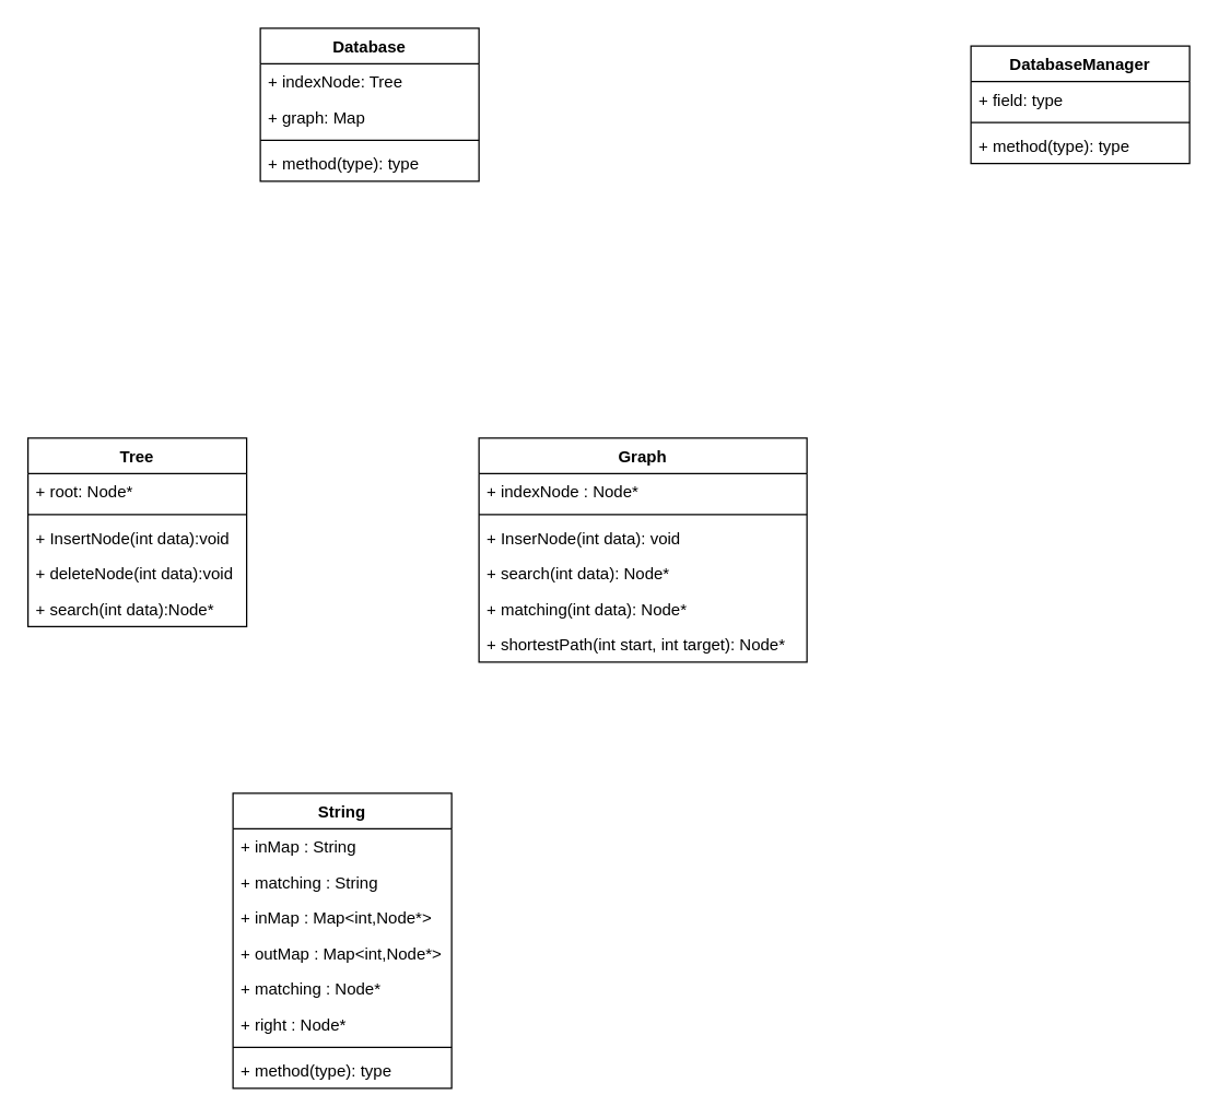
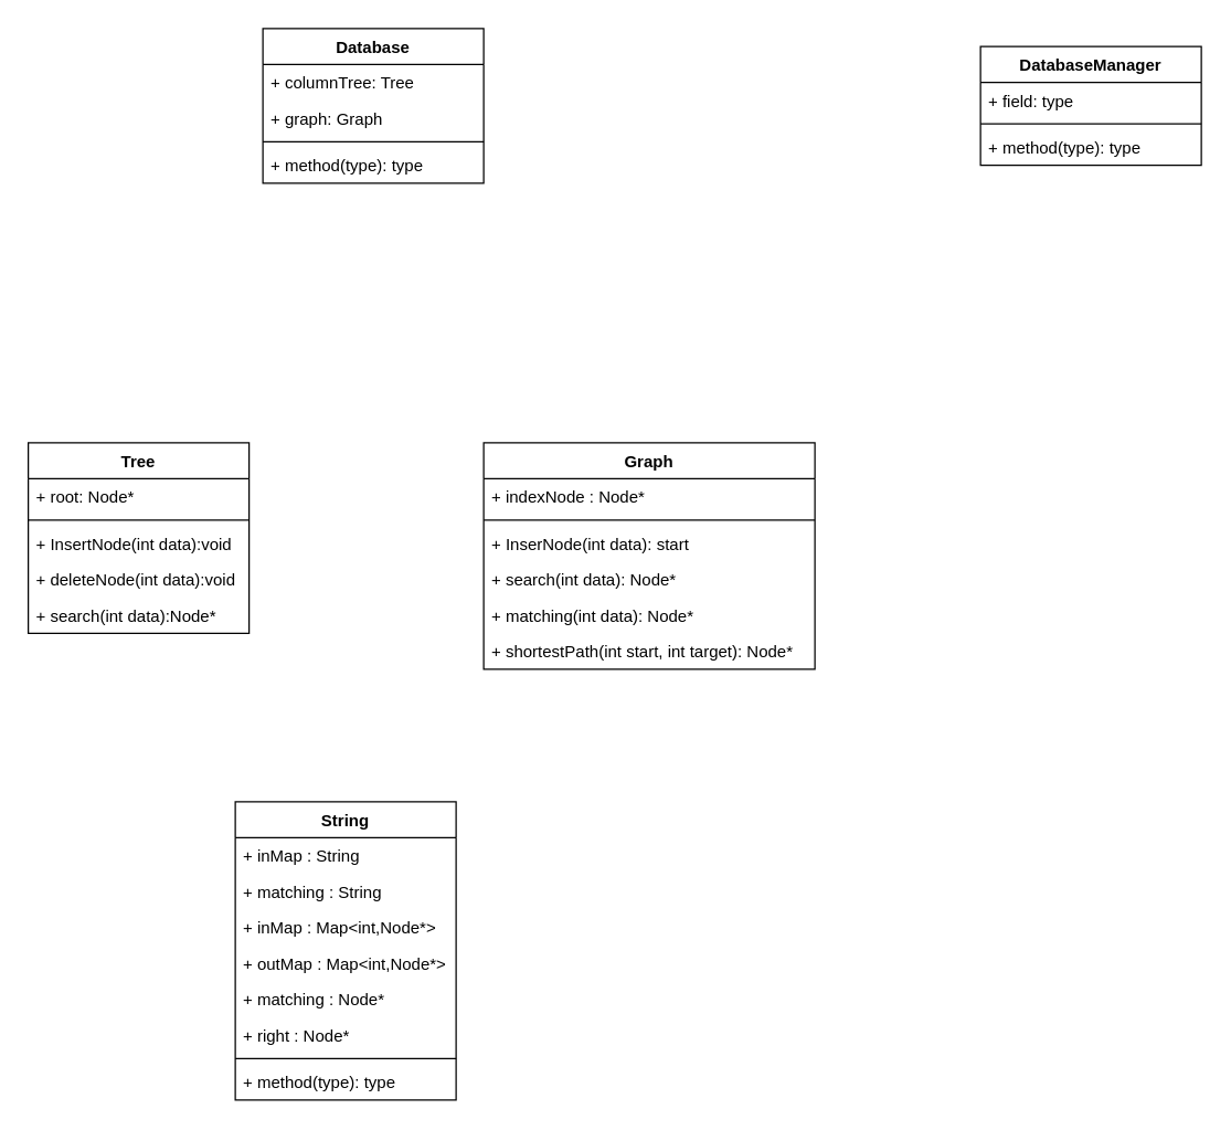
  <mxCell id="0" />
  <mxCell id="1" parent="0" />
  <mxCell id="2" value="String" style="swimlane;fontStyle=1;align=center;verticalAlign=top;childLayout=stackLayout;horizontal=1;startSize=26;horizontalStack=0;resizeParent=1;resizeParentMax=0;resizeLast=0;collapsible=1;marginBottom=0;" vertex="1" parent="1"><mxGeometry x="170" y="580" width="160" height="216" as="geometry" /></mxCell>
  <mxCell id="3" value="+ inMap : String" style="text;strokeColor=none;fillColor=none;align=left;verticalAlign=top;spacingLeft=4;spacingRight=4;overflow=hidden;rotatable=0;points=[[0,0.5],[1,0.5]];portConstraint=eastwest;" vertex="1" parent="2"><mxGeometry y="26" width="160" height="26" as="geometry" /></mxCell>
  <mxCell id="4" value="+ matching : String" style="text;strokeColor=none;fillColor=none;align=left;verticalAlign=top;spacingLeft=4;spacingRight=4;overflow=hidden;rotatable=0;points=[[0,0.5],[1,0.5]];portConstraint=eastwest;" vertex="1" parent="2"><mxGeometry y="52" width="160" height="26" as="geometry" /></mxCell>
  <mxCell id="5" value="+ inMap : Map&lt;int,Node*&gt;" style="text;strokeColor=none;fillColor=none;align=left;verticalAlign=top;spacingLeft=4;spacingRight=4;overflow=hidden;rotatable=0;points=[[0,0.5],[1,0.5]];portConstraint=eastwest;" vertex="1" parent="2"><mxGeometry y="78" width="160" height="26" as="geometry" /></mxCell>
  <mxCell id="6" value="+ outMap : Map&lt;int,Node*&gt;" style="text;strokeColor=none;fillColor=none;align=left;verticalAlign=top;spacingLeft=4;spacingRight=4;overflow=hidden;rotatable=0;points=[[0,0.5],[1,0.5]];portConstraint=eastwest;" vertex="1" parent="2"><mxGeometry y="104" width="160" height="26" as="geometry" /></mxCell>
  <mxCell id="7" value="+ matching : Node*" style="text;strokeColor=none;fillColor=none;align=left;verticalAlign=top;spacingLeft=4;spacingRight=4;overflow=hidden;rotatable=0;points=[[0,0.5],[1,0.5]];portConstraint=eastwest;" vertex="1" parent="2"><mxGeometry y="130" width="160" height="26" as="geometry" /></mxCell>
  <mxCell id="8" value="+ right : Node*" style="text;strokeColor=none;fillColor=none;align=left;verticalAlign=top;spacingLeft=4;spacingRight=4;overflow=hidden;rotatable=0;points=[[0,0.5],[1,0.5]];portConstraint=eastwest;" vertex="1" parent="2"><mxGeometry y="156" width="160" height="26" as="geometry" /></mxCell>
  <mxCell id="9" value="" style="line;strokeWidth=1;fillColor=none;align=left;verticalAlign=middle;spacingTop=-1;spacingLeft=3;spacingRight=3;rotatable=0;labelPosition=right;points=[];portConstraint=eastwest;" vertex="1" parent="2"><mxGeometry y="182" width="160" height="8" as="geometry" /></mxCell>
  <mxCell id="10" value="+ method(type): type" style="text;strokeColor=none;fillColor=none;align=left;verticalAlign=top;spacingLeft=4;spacingRight=4;overflow=hidden;rotatable=0;points=[[0,0.5],[1,0.5]];portConstraint=eastwest;" vertex="1" parent="2"><mxGeometry y="190" width="160" height="26" as="geometry" /></mxCell>
  <mxCell id="11" value="Graph&#10;" style="swimlane;fontStyle=1;align=center;verticalAlign=top;childLayout=stackLayout;horizontal=1;startSize=26;horizontalStack=0;resizeParent=1;resizeParentMax=0;resizeLast=0;collapsible=1;marginBottom=0;" vertex="1" parent="1"><mxGeometry x="350" y="320" width="240" height="164" as="geometry" /></mxCell>
  <mxCell id="12" value="+ indexNode : Node*" style="text;strokeColor=none;fillColor=none;align=left;verticalAlign=top;spacingLeft=4;spacingRight=4;overflow=hidden;rotatable=0;points=[[0,0.5],[1,0.5]];portConstraint=eastwest;" vertex="1" parent="11"><mxGeometry y="26" width="240" height="26" as="geometry" /></mxCell>
  <mxCell id="13" value="" style="line;strokeWidth=1;fillColor=none;align=left;verticalAlign=middle;spacingTop=-1;spacingLeft=3;spacingRight=3;rotatable=0;labelPosition=right;points=[];portConstraint=eastwest;" vertex="1" parent="11"><mxGeometry y="52" width="240" height="8" as="geometry" /></mxCell>
- <mxCell id="14" value="+ InserNode(int data): void" style="text;strokeColor=none;fillColor=none;align=left;verticalAlign=top;spacingLeft=4;spacingRight=4;overflow=hidden;rotatable=0;points=[[0,0.5],[1,0.5]];portConstraint=eastwest;" vertex="1" parent="11"><mxGeometry y="60" width="240" height="26" as="geometry" /></mxCell>
+ <mxCell id="14" value="+ InserNode(int data): start" style="text;strokeColor=none;fillColor=none;align=left;verticalAlign=top;spacingLeft=4;spacingRight=4;overflow=hidden;rotatable=0;points=[[0,0.5],[1,0.5]];portConstraint=eastwest;" vertex="1" parent="11"><mxGeometry y="60" width="240" height="26" as="geometry" /></mxCell>
  <mxCell id="15" value="+ search(int data): Node*" style="text;strokeColor=none;fillColor=none;align=left;verticalAlign=top;spacingLeft=4;spacingRight=4;overflow=hidden;rotatable=0;points=[[0,0.5],[1,0.5]];portConstraint=eastwest;" vertex="1" parent="11"><mxGeometry y="86" width="240" height="26" as="geometry" /></mxCell>
  <mxCell id="16" value="+ matching(int data): Node*" style="text;strokeColor=none;fillColor=none;align=left;verticalAlign=top;spacingLeft=4;spacingRight=4;overflow=hidden;rotatable=0;points=[[0,0.5],[1,0.5]];portConstraint=eastwest;" vertex="1" parent="11"><mxGeometry y="112" width="240" height="26" as="geometry" /></mxCell>
  <mxCell id="17" value="+ shortestPath(int start, int target): Node*" style="text;strokeColor=none;fillColor=none;align=left;verticalAlign=top;spacingLeft=4;spacingRight=4;overflow=hidden;rotatable=0;points=[[0,0.5],[1,0.5]];portConstraint=eastwest;" vertex="1" parent="11"><mxGeometry y="138" width="240" height="26" as="geometry" /></mxCell>
  <mxCell id="18" value="Tree&#10;" style="swimlane;fontStyle=1;align=center;verticalAlign=top;childLayout=stackLayout;horizontal=1;startSize=26;horizontalStack=0;resizeParent=1;resizeParentMax=0;resizeLast=0;collapsible=1;marginBottom=0;" vertex="1" parent="1"><mxGeometry x="20" y="320" width="160" height="138" as="geometry" /></mxCell>
  <mxCell id="19" value="+ root: Node*" style="text;strokeColor=none;fillColor=none;align=left;verticalAlign=top;spacingLeft=4;spacingRight=4;overflow=hidden;rotatable=0;points=[[0,0.5],[1,0.5]];portConstraint=eastwest;" vertex="1" parent="18"><mxGeometry y="26" width="160" height="26" as="geometry" /></mxCell>
  <mxCell id="20" value="" style="line;strokeWidth=1;fillColor=none;align=left;verticalAlign=middle;spacingTop=-1;spacingLeft=3;spacingRight=3;rotatable=0;labelPosition=right;points=[];portConstraint=eastwest;" vertex="1" parent="18"><mxGeometry y="52" width="160" height="8" as="geometry" /></mxCell>
  <mxCell id="21" value="+ InsertNode(int data):void" style="text;strokeColor=none;fillColor=none;align=left;verticalAlign=top;spacingLeft=4;spacingRight=4;overflow=hidden;rotatable=0;points=[[0,0.5],[1,0.5]];portConstraint=eastwest;" vertex="1" parent="18"><mxGeometry y="60" width="160" height="26" as="geometry" /></mxCell>
  <mxCell id="22" value="+ deleteNode(int data):void" style="text;strokeColor=none;fillColor=none;align=left;verticalAlign=top;spacingLeft=4;spacingRight=4;overflow=hidden;rotatable=0;points=[[0,0.5],[1,0.5]];portConstraint=eastwest;" vertex="1" parent="18"><mxGeometry y="86" width="160" height="26" as="geometry" /></mxCell>
  <mxCell id="23" value="+ search(int data):Node*" style="text;strokeColor=none;fillColor=none;align=left;verticalAlign=top;spacingLeft=4;spacingRight=4;overflow=hidden;rotatable=0;points=[[0,0.5],[1,0.5]];portConstraint=eastwest;" vertex="1" parent="18"><mxGeometry y="112" width="160" height="26" as="geometry" /></mxCell>
  <mxCell id="24" value="Database" style="swimlane;fontStyle=1;align=center;verticalAlign=top;childLayout=stackLayout;horizontal=1;startSize=26;horizontalStack=0;resizeParent=1;resizeParentMax=0;resizeLast=0;collapsible=1;marginBottom=0;" vertex="1" parent="1"><mxGeometry y="20" width="160" height="112" as="geometry" x="190" /></mxCell>
- <mxCell id="25" value="+ indexNode: Tree" style="text;strokeColor=none;fillColor=none;align=left;verticalAlign=top;spacingLeft=4;spacingRight=4;overflow=hidden;rotatable=0;points=[[0,0.5],[1,0.5]];portConstraint=eastwest;" vertex="1" parent="24"><mxGeometry y="26" width="160" height="26" as="geometry" /></mxCell>
- <mxCell id="26" value="+ graph: Map" style="text;strokeColor=none;fillColor=none;align=left;verticalAlign=top;spacingLeft=4;spacingRight=4;overflow=hidden;rotatable=0;points=[[0,0.5],[1,0.5]];portConstraint=eastwest;" vertex="1" parent="24"><mxGeometry y="52" width="160" height="26" as="geometry" /></mxCell>
+ <mxCell id="25" value="+ columnTree: Tree" style="text;strokeColor=none;fillColor=none;align=left;verticalAlign=top;spacingLeft=4;spacingRight=4;overflow=hidden;rotatable=0;points=[[0,0.5],[1,0.5]];portConstraint=eastwest;" vertex="1" parent="24"><mxGeometry y="26" width="160" height="26" as="geometry" /></mxCell>
+ <mxCell id="26" value="+ graph: Graph" style="text;strokeColor=none;fillColor=none;align=left;verticalAlign=top;spacingLeft=4;spacingRight=4;overflow=hidden;rotatable=0;points=[[0,0.5],[1,0.5]];portConstraint=eastwest;" vertex="1" parent="24"><mxGeometry y="52" width="160" height="26" as="geometry" /></mxCell>
  <mxCell id="27" value="" style="line;strokeWidth=1;fillColor=none;align=left;verticalAlign=middle;spacingTop=-1;spacingLeft=3;spacingRight=3;rotatable=0;labelPosition=right;points=[];portConstraint=eastwest;" vertex="1" parent="24"><mxGeometry y="78" width="160" height="8" as="geometry" /></mxCell>
  <mxCell id="28" value="+ method(type): type" style="text;strokeColor=none;fillColor=none;align=left;verticalAlign=top;spacingLeft=4;spacingRight=4;overflow=hidden;rotatable=0;points=[[0,0.5],[1,0.5]];portConstraint=eastwest;" vertex="1" parent="24"><mxGeometry y="86" width="160" height="26" as="geometry" /></mxCell>
  <mxCell id="29" value="DatabaseManager" style="swimlane;fontStyle=1;align=center;verticalAlign=top;childLayout=stackLayout;horizontal=1;startSize=26;horizontalStack=0;resizeParent=1;resizeParentMax=0;resizeLast=0;collapsible=1;marginBottom=0;" vertex="1" parent="1"><mxGeometry x="710" y="33" width="160" height="86" as="geometry" /></mxCell>
  <mxCell id="30" value="+ field: type" style="text;strokeColor=none;fillColor=none;align=left;verticalAlign=top;spacingLeft=4;spacingRight=4;overflow=hidden;rotatable=0;points=[[0,0.5],[1,0.5]];portConstraint=eastwest;" vertex="1" parent="29"><mxGeometry y="26" width="160" height="26" as="geometry" /></mxCell>
  <mxCell id="31" value="" style="line;strokeWidth=1;fillColor=none;align=left;verticalAlign=middle;spacingTop=-1;spacingLeft=3;spacingRight=3;rotatable=0;labelPosition=right;points=[];portConstraint=eastwest;" vertex="1" parent="29"><mxGeometry y="52" width="160" height="8" as="geometry" /></mxCell>
  <mxCell id="32" value="+ method(type): type" style="text;strokeColor=none;fillColor=none;align=left;verticalAlign=top;spacingLeft=4;spacingRight=4;overflow=hidden;rotatable=0;points=[[0,0.5],[1,0.5]];portConstraint=eastwest;" vertex="1" parent="29"><mxGeometry y="60" width="160" height="26" as="geometry" /></mxCell>
